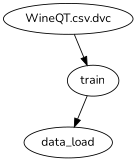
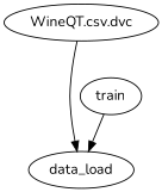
  strict digraph {
    fontname=Nunito
    node [fontname=Nunito]
    edge [fontname=Nunito]
    "WineQT.csv.dvc"
    data_load
    train
-   "WineQT.csv.dvc" -> train
+   "WineQT.csv.dvc" -> data_load
    train -> data_load
  }
